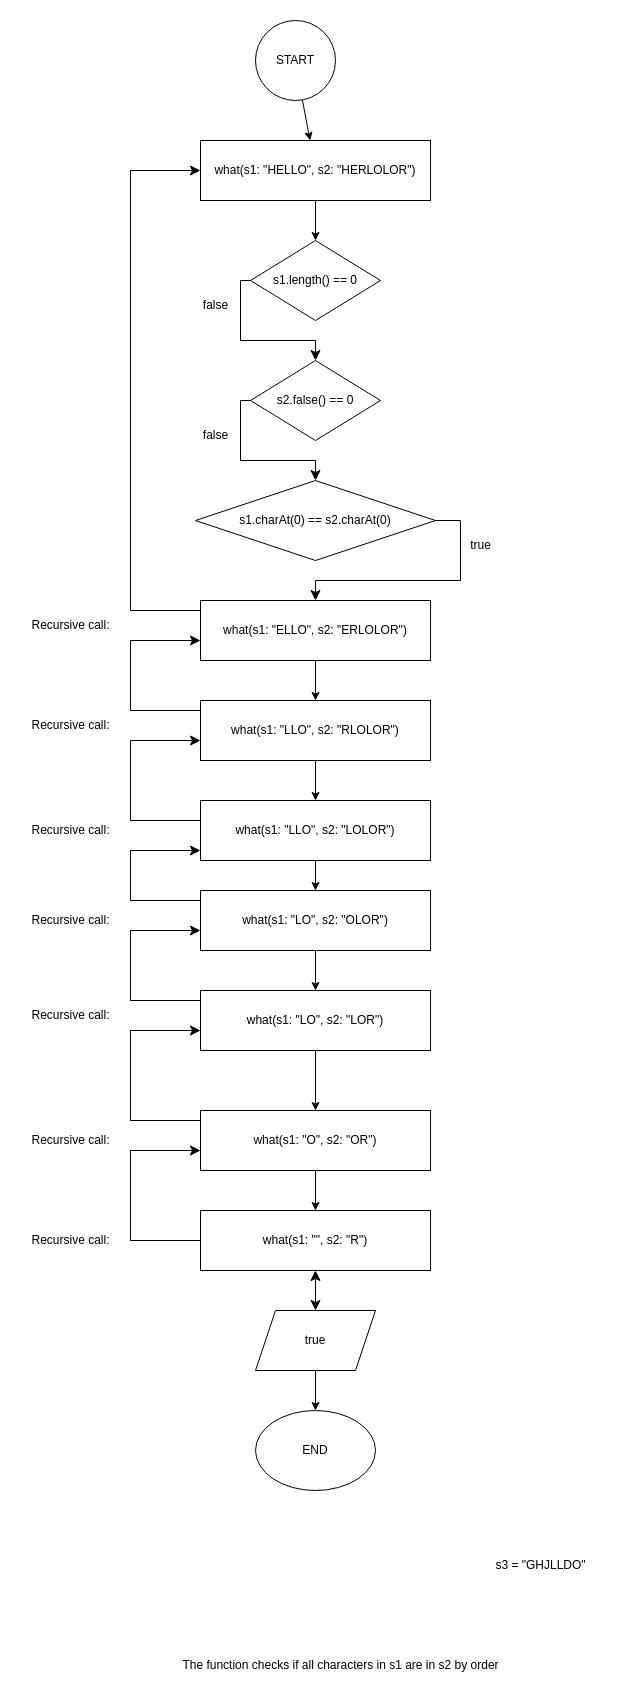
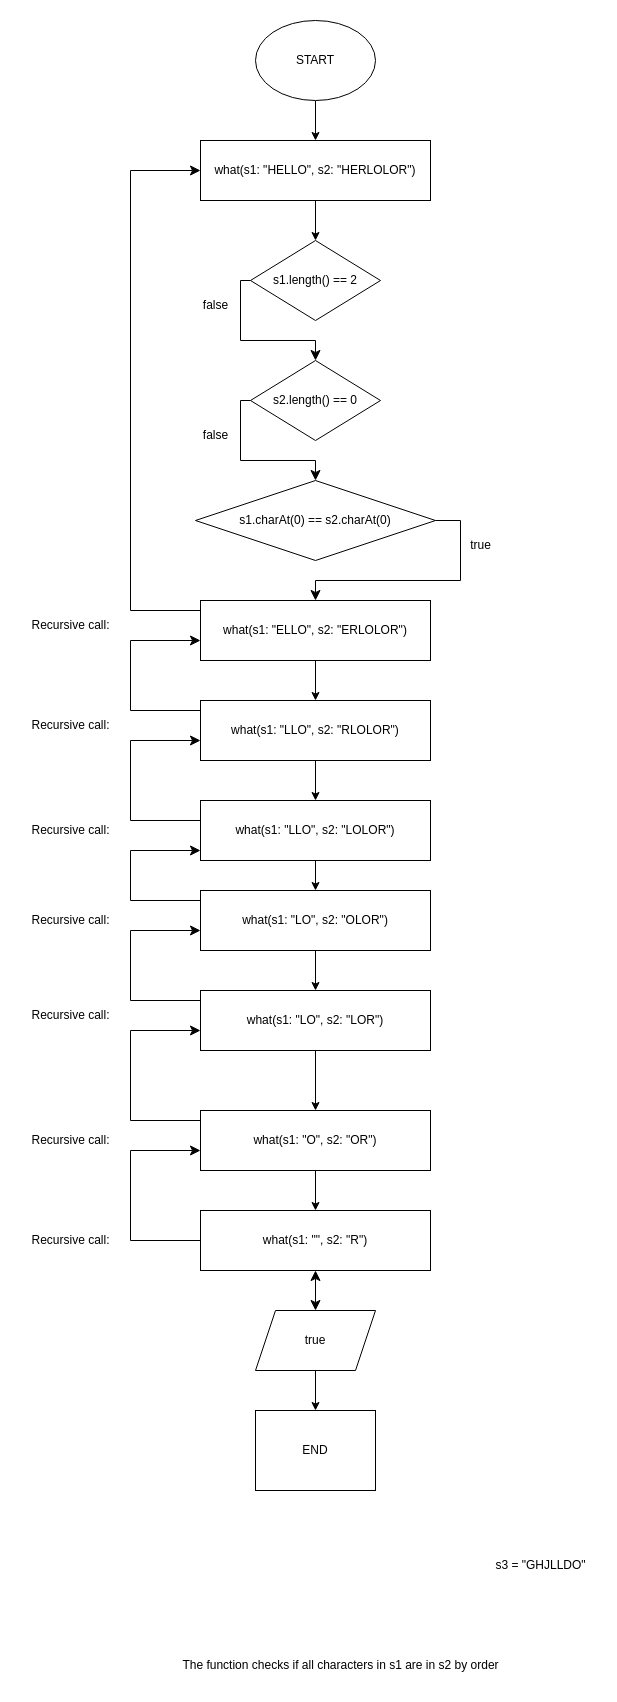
  <mxCell id="0" />
  <mxCell id="1" parent="0" />
  <mxCell id="2" style="edgeStyle=none;html=1;" edge="1" parent="1" source="3" target="5"><mxGeometry relative="1" as="geometry" /></mxCell>
- <mxCell id="3" value="START" style="ellipse;whiteSpace=wrap;html=1;" vertex="1" parent="1"><mxGeometry x="255" y="20" width="80" height="80" as="geometry" /></mxCell>
+ <mxCell id="3" value="START" style="ellipse;whiteSpace=wrap;html=1;" vertex="1" parent="1"><mxGeometry x="255" y="20" width="120" height="80" as="geometry" /></mxCell>
  <mxCell id="4" style="edgeStyle=none;html=1;" edge="1" parent="1" source="5" target="6"><mxGeometry relative="1" as="geometry" /></mxCell>
  <mxCell id="5" value="what(s1: &quot;HELLO&quot;, s2: &quot;HERLOLOR&quot;)" style="whiteSpace=wrap;html=1;" vertex="1" parent="1"><mxGeometry x="200" y="140" width="230" height="60" as="geometry" /></mxCell>
- <mxCell id="6" value="s1.length() == 0" style="rhombus;whiteSpace=wrap;html=1;" vertex="1" parent="1"><mxGeometry x="250" y="240" width="130" height="80" as="geometry" /></mxCell>
+ <mxCell id="6" value="s1.length() == 2" style="rhombus;whiteSpace=wrap;html=1;" vertex="1" parent="1"><mxGeometry x="250" y="240" width="130" height="80" as="geometry" /></mxCell>
  <mxCell id="7" value="false" style="text;html=1;align=center;verticalAlign=middle;resizable=0;points=[];autosize=1;strokeColor=none;fillColor=none;" vertex="1" parent="1"><mxGeometry x="190" y="290" width="50" height="30" as="geometry" /></mxCell>
- <mxCell id="8" value="s2.false() == 0" style="rhombus;whiteSpace=wrap;html=1;" vertex="1" parent="1"><mxGeometry x="250" y="360" width="130" height="80" as="geometry" /></mxCell>
+ <mxCell id="8" value="s2.length() == 0" style="rhombus;whiteSpace=wrap;html=1;" vertex="1" parent="1"><mxGeometry x="250" y="360" width="130" height="80" as="geometry" /></mxCell>
  <mxCell id="9" value="" style="edgeStyle=segmentEdgeStyle;endArrow=classic;html=1;curved=0;rounded=0;endSize=8;startSize=8;sourcePerimeterSpacing=0;targetPerimeterSpacing=0;" edge="1" parent="1" source="6" target="8"><mxGeometry width="100" relative="1" as="geometry"><mxPoint x="280" y="370" as="sourcePoint" /><mxPoint x="380" y="410" as="targetPoint" /><Array as="points"><mxPoint x="240" y="280" /><mxPoint x="240" y="340" /><mxPoint x="315" y="340" /></Array></mxGeometry></mxCell>
  <mxCell id="10" value="" style="edgeStyle=segmentEdgeStyle;endArrow=classic;html=1;curved=0;rounded=0;endSize=8;startSize=8;sourcePerimeterSpacing=0;targetPerimeterSpacing=0;" edge="1" parent="1"><mxGeometry width="100" relative="1" as="geometry"><mxPoint x="250" y="400" as="sourcePoint" /><mxPoint x="315" y="480" as="targetPoint" /><Array as="points"><mxPoint x="240" y="400" /><mxPoint x="240" y="460" /><mxPoint x="315" y="460" /></Array></mxGeometry></mxCell>
  <mxCell id="11" value="false" style="text;html=1;align=center;verticalAlign=middle;resizable=0;points=[];autosize=1;strokeColor=none;fillColor=none;" vertex="1" parent="1"><mxGeometry x="190" y="420" width="50" height="30" as="geometry" /></mxCell>
  <mxCell id="12" value="s1.charAt(0) == s2.charAt(0)" style="rhombus;whiteSpace=wrap;html=1;" vertex="1" parent="1"><mxGeometry x="195" y="480" width="240" height="80" as="geometry" /></mxCell>
  <mxCell id="13" value="" style="edgeStyle=segmentEdgeStyle;endArrow=classic;html=1;curved=0;rounded=0;endSize=8;startSize=8;sourcePerimeterSpacing=0;targetPerimeterSpacing=0;" edge="1" parent="1" source="12" target="15"><mxGeometry width="100" relative="1" as="geometry"><mxPoint x="460" y="520" as="sourcePoint" /><mxPoint x="525" y="600" as="targetPoint" /><Array as="points"><mxPoint x="460" y="520" /><mxPoint x="460" y="580" /><mxPoint x="315" y="580" /></Array></mxGeometry></mxCell>
  <mxCell id="14" style="edgeStyle=none;html=1;" edge="1" parent="1" source="15" target="18"><mxGeometry relative="1" as="geometry" /></mxCell>
  <mxCell id="15" value="what(s1: &quot;ELLO&quot;, s2: &quot;ERLOLOR&quot;)" style="whiteSpace=wrap;html=1;" vertex="1" parent="1"><mxGeometry x="200" y="600" width="230" height="60" as="geometry" /></mxCell>
  <mxCell id="16" value="true" style="text;html=1;align=center;verticalAlign=middle;resizable=0;points=[];autosize=1;strokeColor=none;fillColor=none;" vertex="1" parent="1"><mxGeometry x="460" y="530" width="40" height="30" as="geometry" /></mxCell>
  <mxCell id="17" style="edgeStyle=none;html=1;" edge="1" parent="1" source="18" target="20"><mxGeometry relative="1" as="geometry" /></mxCell>
  <mxCell id="18" value="what(s1: &quot;LLO&quot;, s2: &quot;RLOLOR&quot;)" style="whiteSpace=wrap;html=1;" vertex="1" parent="1"><mxGeometry x="200" y="700" width="230" height="60" as="geometry" /></mxCell>
  <mxCell id="19" style="edgeStyle=none;html=1;" edge="1" parent="1" source="20" target="22"><mxGeometry relative="1" as="geometry" /></mxCell>
  <mxCell id="20" value="what(s1: &quot;LLO&quot;, s2: &quot;LOLOR&quot;)" style="whiteSpace=wrap;html=1;" vertex="1" parent="1"><mxGeometry x="200" y="800" width="230" height="60" as="geometry" /></mxCell>
  <mxCell id="21" style="edgeStyle=none;html=1;" edge="1" parent="1" source="22" target="24"><mxGeometry relative="1" as="geometry" /></mxCell>
  <mxCell id="22" value="what(s1: &quot;LO&quot;, s2: &quot;OLOR&quot;)" style="whiteSpace=wrap;html=1;" vertex="1" parent="1"><mxGeometry x="200" y="890" width="230" height="60" as="geometry" /></mxCell>
  <mxCell id="23" style="edgeStyle=none;html=1;" edge="1" parent="1" source="24" target="26"><mxGeometry relative="1" as="geometry" /></mxCell>
  <mxCell id="24" value="what(s1: &quot;LO&quot;, s2: &quot;LOR&quot;)" style="whiteSpace=wrap;html=1;" vertex="1" parent="1"><mxGeometry x="200" y="990" width="230" height="60" as="geometry" /></mxCell>
  <mxCell id="25" style="edgeStyle=none;html=1;" edge="1" parent="1" source="26" target="27"><mxGeometry relative="1" as="geometry" /></mxCell>
  <mxCell id="26" value="what(s1: &quot;O&quot;, s2: &quot;OR&quot;)" style="whiteSpace=wrap;html=1;" vertex="1" parent="1"><mxGeometry x="200" y="1110" width="230" height="60" as="geometry" /></mxCell>
  <mxCell id="27" value="what(s1: &quot;&quot;, s2: &quot;R&quot;)" style="whiteSpace=wrap;html=1;" vertex="1" parent="1"><mxGeometry x="200" y="1210" width="230" height="60" as="geometry" /></mxCell>
  <mxCell id="28" style="edgeStyle=none;html=1;" edge="1" parent="1" source="29" target="30"><mxGeometry relative="1" as="geometry" /></mxCell>
  <mxCell id="29" value="true" style="shape=parallelogram;perimeter=parallelogramPerimeter;whiteSpace=wrap;html=1;fixedSize=1;" vertex="1" parent="1"><mxGeometry x="255" y="1310" width="120" height="60" as="geometry" /></mxCell>
- <mxCell id="30" value="END" style="ellipse;whiteSpace=wrap;html=1;" vertex="1" parent="1"><mxGeometry x="255" y="1410" width="120" height="80" as="geometry" /></mxCell>
+ <mxCell id="30" value="END" style="whiteSpace=wrap;html=1;rounded=0;" vertex="1" parent="1"><mxGeometry x="255" y="1410" width="120" height="80" as="geometry" /></mxCell>
  <mxCell id="31" value="" style="edgeStyle=segmentEdgeStyle;endArrow=classic;html=1;curved=0;rounded=0;endSize=8;startSize=8;sourcePerimeterSpacing=0;targetPerimeterSpacing=0;" edge="1" parent="1" source="27" target="26"><mxGeometry width="100" relative="1" as="geometry"><mxPoint x="80" y="1100" as="sourcePoint" /><mxPoint x="180" y="1140" as="targetPoint" /><Array as="points"><mxPoint x="130" y="1240" /><mxPoint x="130" y="1150" /></Array></mxGeometry></mxCell>
  <mxCell id="32" value="" style="edgeStyle=segmentEdgeStyle;endArrow=classic;html=1;curved=0;rounded=0;endSize=8;startSize=8;sourcePerimeterSpacing=0;targetPerimeterSpacing=0;" edge="1" parent="1" target="24"><mxGeometry width="100" relative="1" as="geometry"><mxPoint x="200" y="1120" as="sourcePoint" /><mxPoint x="200" y="1020" as="targetPoint" /><Array as="points"><mxPoint x="130" y="1120" /><mxPoint x="130" y="1030" /></Array></mxGeometry></mxCell>
  <mxCell id="33" value="" style="edgeStyle=segmentEdgeStyle;endArrow=classic;html=1;curved=0;rounded=0;endSize=8;startSize=8;sourcePerimeterSpacing=0;targetPerimeterSpacing=0;" edge="1" parent="1" source="24" target="22"><mxGeometry width="100" relative="1" as="geometry"><mxPoint x="200" y="1000" as="sourcePoint" /><mxPoint x="200" y="910" as="targetPoint" /><Array as="points"><mxPoint x="130" y="1000" /><mxPoint x="130" y="930" /></Array></mxGeometry></mxCell>
  <mxCell id="34" value="" style="edgeStyle=segmentEdgeStyle;endArrow=classic;html=1;curved=0;rounded=0;endSize=8;startSize=8;sourcePerimeterSpacing=0;targetPerimeterSpacing=0;" edge="1" parent="1" target="20"><mxGeometry width="100" relative="1" as="geometry"><mxPoint x="200" y="900" as="sourcePoint" /><mxPoint x="200" y="830" as="targetPoint" /><Array as="points"><mxPoint x="130" y="900" /><mxPoint x="130" y="850" /></Array></mxGeometry></mxCell>
  <mxCell id="35" value="" style="edgeStyle=segmentEdgeStyle;endArrow=classic;html=1;curved=0;rounded=0;endSize=8;startSize=8;sourcePerimeterSpacing=0;targetPerimeterSpacing=0;" edge="1" parent="1" target="18"><mxGeometry width="100" relative="1" as="geometry"><mxPoint x="200" y="820" as="sourcePoint" /><mxPoint x="200" y="770" as="targetPoint" /><Array as="points"><mxPoint x="130" y="820" /><mxPoint x="130" y="740" /></Array></mxGeometry></mxCell>
  <mxCell id="36" value="" style="edgeStyle=segmentEdgeStyle;endArrow=classic;html=1;curved=0;rounded=0;endSize=8;startSize=8;sourcePerimeterSpacing=0;targetPerimeterSpacing=0;" edge="1" parent="1" target="15"><mxGeometry width="100" relative="1" as="geometry"><mxPoint x="200" y="710" as="sourcePoint" /><mxPoint x="200" y="630" as="targetPoint" /><Array as="points"><mxPoint x="130" y="710" /><mxPoint x="130" y="640" /></Array></mxGeometry></mxCell>
  <mxCell id="37" value="" style="edgeStyle=segmentEdgeStyle;endArrow=classic;html=1;curved=0;rounded=0;endSize=8;startSize=8;sourcePerimeterSpacing=0;targetPerimeterSpacing=0;" edge="1" parent="1" target="5"><mxGeometry width="100" relative="1" as="geometry"><mxPoint x="200" y="610" as="sourcePoint" /><mxPoint x="200" y="540" as="targetPoint" /><Array as="points"><mxPoint x="130" y="610" /><mxPoint x="130" y="170" /></Array></mxGeometry></mxCell>
  <mxCell id="38" value="" style="edgeStyle=none;orthogonalLoop=1;jettySize=auto;html=1;endArrow=classic;startArrow=classic;endSize=8;startSize=8;" edge="1" parent="1" source="29" target="27"><mxGeometry width="100" relative="1" as="geometry"><mxPoint x="270" y="1290" as="sourcePoint" /><mxPoint x="370" y="1290" as="targetPoint" /><Array as="points" /></mxGeometry></mxCell>
  <mxCell id="39" value="Recursive call:" style="text;html=1;align=center;verticalAlign=middle;resizable=0;points=[];autosize=1;strokeColor=none;fillColor=none;" vertex="1" parent="1"><mxGeometry x="20" y="610" width="100" height="30" as="geometry" /></mxCell>
  <mxCell id="40" value="Recursive call:" style="text;html=1;align=center;verticalAlign=middle;resizable=0;points=[];autosize=1;strokeColor=none;fillColor=none;" vertex="1" parent="1"><mxGeometry x="20" y="710" width="100" height="30" as="geometry" /></mxCell>
  <mxCell id="41" value="Recursive call:" style="text;html=1;align=center;verticalAlign=middle;resizable=0;points=[];autosize=1;strokeColor=none;fillColor=none;" vertex="1" parent="1"><mxGeometry x="20" y="815" width="100" height="30" as="geometry" /></mxCell>
  <mxCell id="42" value="Recursive call:" style="text;html=1;align=center;verticalAlign=middle;resizable=0;points=[];autosize=1;strokeColor=none;fillColor=none;" vertex="1" parent="1"><mxGeometry x="20" y="905" width="100" height="30" as="geometry" /></mxCell>
  <mxCell id="43" value="Recursive call:" style="text;html=1;align=center;verticalAlign=middle;resizable=0;points=[];autosize=1;strokeColor=none;fillColor=none;" vertex="1" parent="1"><mxGeometry x="20" y="1000" width="100" height="30" as="geometry" /></mxCell>
  <mxCell id="44" value="Recursive call:" style="text;html=1;align=center;verticalAlign=middle;resizable=0;points=[];autosize=1;strokeColor=none;fillColor=none;" vertex="1" parent="1"><mxGeometry x="20" y="1125" width="100" height="30" as="geometry" /></mxCell>
  <mxCell id="45" value="Recursive call:" style="text;html=1;align=center;verticalAlign=middle;resizable=0;points=[];autosize=1;strokeColor=none;fillColor=none;" vertex="1" parent="1"><mxGeometry x="20" y="1225" width="100" height="30" as="geometry" /></mxCell>
  <mxCell id="46" value="s3 = &quot;GHJLLDO&quot;" style="text;html=1;align=center;verticalAlign=middle;resizable=0;points=[];autosize=1;strokeColor=none;fillColor=none;" vertex="1" parent="1"><mxGeometry x="485" y="1550" width="110" height="30" as="geometry" /></mxCell>
  <mxCell id="47" value="The function checks if all characters in s1 are in s2 by order" style="text;html=1;align=center;verticalAlign=middle;resizable=0;points=[];autosize=1;strokeColor=none;fillColor=none;" vertex="1" parent="1"><mxGeometry x="170" y="1650" width="340" height="30" as="geometry" /></mxCell>
